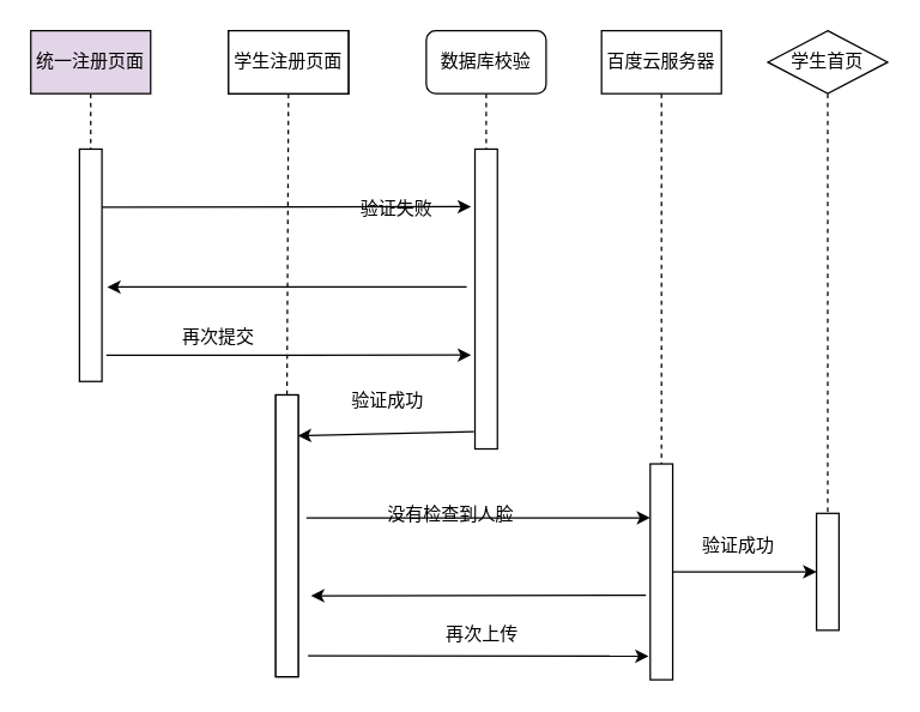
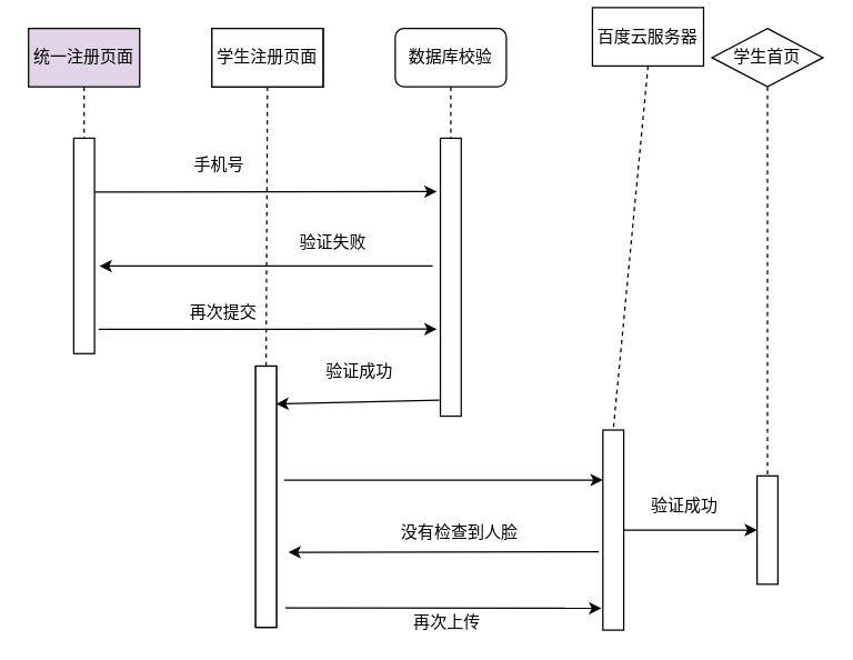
  <mxCell id="0" />
  <mxCell id="1" parent="0" />
  <mxCell id="2" style="edgeStyle=none;html=1;exitX=1;exitY=0.25;exitDx=0;exitDy=0;strokeColor=#000000;entryX=-0.171;entryY=0.192;entryDx=0;entryDy=0;entryPerimeter=0;fontColor=#000000;" parent="1" source="4" target="19" edge="1"><mxGeometry relative="1" as="geometry"><mxPoint x="320" y="135" as="targetPoint" /></mxGeometry></mxCell>
  <mxCell id="3" style="edgeStyle=none;html=1;exitX=1.195;exitY=0.887;exitDx=0;exitDy=0;entryX=-0.171;entryY=0.687;entryDx=0;entryDy=0;strokeColor=#000000;fontColor=#000000;exitPerimeter=0;entryPerimeter=0;" parent="1" source="4" target="19" edge="1"><mxGeometry relative="1" as="geometry" /></mxCell>
  <mxCell id="4" value="" style="rounded=0;whiteSpace=wrap;html=1;fillColor=#FFFFFF;strokeColor=#000000;fontColor=#000000;" parent="1" vertex="1"><mxGeometry x="52.5" y="99" width="15" height="155" as="geometry" /></mxCell>
  <mxCell id="5" value="学生注册页面" style="rounded=0;whiteSpace=wrap;html=1;fontColor=#000000;" parent="1" vertex="1"><mxGeometry x="152" y="20" width="80" height="42" as="geometry" /></mxCell>
  <mxCell id="6" style="edgeStyle=none;rounded=0;html=1;exitX=0.5;exitY=1;exitDx=0;exitDy=0;entryX=0.5;entryY=0;entryDx=0;entryDy=0;dashed=1;strokeColor=#000000;fontColor=#000000;endArrow=none;endFill=0;" parent="1" source="7" target="19" edge="1"><mxGeometry relative="1" as="geometry" /></mxCell>
  <mxCell id="7" value="数据库校验" style="whiteSpace=wrap;html=1;fillColor=#FFFFFF;strokeColor=#000000;fontColor=#000000;rounded=1;" parent="1" vertex="1"><mxGeometry x="284" y="20" width="80" height="42" as="geometry" /></mxCell>
  <mxCell id="8" style="edgeStyle=none;rounded=0;html=1;exitX=0.5;exitY=1;exitDx=0;exitDy=0;entryX=0.5;entryY=0;entryDx=0;entryDy=0;dashed=1;strokeColor=#000000;fontColor=#000000;endArrow=none;endFill=0;" parent="1" source="9" target="29" edge="1"><mxGeometry relative="1" as="geometry" /></mxCell>
- <mxCell id="9" value="百度云服务器" style="rounded=0;whiteSpace=wrap;html=1;fillColor=#FFFFFF;strokeColor=#000000;fontColor=#000000;" parent="1" vertex="1"><mxGeometry x="401" y="20" width="80" height="42" as="geometry" /></mxCell>
+ <mxCell id="9" value="百度云服务器" style="rounded=0;whiteSpace=wrap;html=1;fillColor=#FFFFFF;strokeColor=#000000;fontColor=#000000;" parent="1" vertex="1"><mxGeometry x="426" y="5" width="80" height="42" as="geometry" /></mxCell>
  <mxCell id="10" style="edgeStyle=none;rounded=0;html=1;exitX=0.5;exitY=1;exitDx=0;exitDy=0;entryX=0.5;entryY=0;entryDx=0;entryDy=0;dashed=1;strokeColor=#000000;fontColor=#000000;endArrow=none;endFill=0;" parent="1" source="11" target="32" edge="1"><mxGeometry relative="1" as="geometry" /></mxCell>
  <mxCell id="11" value="学生首页" style="rhombus;whiteSpace=wrap;html=1;fillColor=#FFFFFF;strokeColor=#000000;fontColor=#000000;" parent="1" vertex="1"><mxGeometry x="512" y="20" width="80" height="42" as="geometry" /></mxCell>
  <mxCell id="12" style="edgeStyle=none;html=1;exitX=0.5;exitY=1;exitDx=0;exitDy=0;entryX=0.5;entryY=0;entryDx=0;entryDy=0;strokeColor=#000000;fontColor=#000000;rounded=0;endArrow=none;endFill=0;dashed=1;" parent="1" source="13" target="4" edge="1"><mxGeometry relative="1" as="geometry" /></mxCell>
  <mxCell id="13" value="统一注册页面" style="rounded=0;whiteSpace=wrap;html=1;fillColor=#e1d5e7;strokeColor=#000000;fontColor=#000000;" parent="1" vertex="1"><mxGeometry x="20" y="20" width="80" height="42" as="geometry" /></mxCell>
  <mxCell id="14" value="学生注册页面" style="rounded=0;whiteSpace=wrap;html=1;fontColor=#000000;" parent="1" vertex="1"><mxGeometry x="152" y="20" width="80" height="42" as="geometry" /></mxCell>
  <mxCell id="15" style="edgeStyle=none;rounded=0;html=1;exitX=0.5;exitY=1;exitDx=0;exitDy=0;entryX=0.5;entryY=0;entryDx=0;entryDy=0;dashed=1;strokeColor=#000000;fontColor=#000000;endArrow=none;endFill=0;" parent="1" source="16" target="25" edge="1"><mxGeometry relative="1" as="geometry" /></mxCell>
  <mxCell id="16" value="学生注册页面" style="rounded=0;whiteSpace=wrap;html=1;fillColor=#FFFFFF;strokeColor=#000000;fontColor=#000000;" parent="1" vertex="1"><mxGeometry x="152" y="20" width="80" height="42" as="geometry" /></mxCell>
  <mxCell id="17" style="edgeStyle=none;html=1;strokeColor=#000000;fontColor=#000000;" parent="1" edge="1"><mxGeometry relative="1" as="geometry"><mxPoint x="311" y="191" as="sourcePoint" /><mxPoint x="71" y="191" as="targetPoint" /></mxGeometry></mxCell>
  <mxCell id="18" style="edgeStyle=none;html=1;exitX=-0.047;exitY=0.942;exitDx=0;exitDy=0;entryX=0.982;entryY=0.145;entryDx=0;entryDy=0;entryPerimeter=0;strokeColor=#000000;fontColor=#000000;exitPerimeter=0;" parent="1" source="19" target="25" edge="1"><mxGeometry relative="1" as="geometry" /></mxCell>
  <mxCell id="19" value="" style="rounded=0;whiteSpace=wrap;html=1;fillColor=#FFFFFF;strokeColor=#000000;fontColor=#000000;" parent="1" vertex="1"><mxGeometry x="316.5" y="99" width="15" height="200" as="geometry" /></mxCell>
- <mxCell id="21" value="验证失败" style="text;html=1;align=center;verticalAlign=middle;resizable=0;points=[];autosize=1;strokeColor=none;fillColor=none;fontColor=#000000;" parent="1" vertex="1"><mxGeometry x="231" y="126" width="66" height="26" as="geometry" /></mxCell>
- <mxCell id="22" value="再次提交" style="text;html=1;align=center;verticalAlign=middle;resizable=0;points=[];autosize=1;strokeColor=none;fillColor=none;fontColor=#000000;" parent="1" vertex="1"><mxGeometry x="112" y="212" width="66" height="26" as="geometry" /></mxCell>
+ <mxCell id="20" value="&lt;font&gt;手机号&lt;/font&gt;" style="text;html=1;align=center;verticalAlign=middle;resizable=0;points=[];autosize=1;strokeColor=none;fillColor=none;fontColor=#000000;" parent="1" vertex="1"><mxGeometry x="129.5" y="105" width="54" height="26" as="geometry" /></mxCell>
+ <mxCell id="21" value="验证失败" style="text;html=1;align=center;verticalAlign=middle;resizable=0;points=[];autosize=1;strokeColor=none;fillColor=none;fontColor=#000000;" parent="1" vertex="1"><mxGeometry x="206" y="161" width="66" height="26" as="geometry" /></mxCell>
+ <mxCell id="22" value="再次提交" style="text;html=1;align=center;verticalAlign=middle;resizable=0;points=[];autosize=1;strokeColor=none;fillColor=none;fontColor=#000000;" parent="1" vertex="1"><mxGeometry x="127" y="212" width="66" height="26" as="geometry" /></mxCell>
  <mxCell id="23" style="edgeStyle=none;html=1;entryX=0;entryY=0.25;entryDx=0;entryDy=0;strokeColor=#000000;fontColor=#000000;" parent="1" target="29" edge="1"><mxGeometry relative="1" as="geometry"><mxPoint x="204" y="345" as="sourcePoint" /></mxGeometry></mxCell>
  <mxCell id="24" style="edgeStyle=none;html=1;entryX=-0.069;entryY=0.891;entryDx=0;entryDy=0;strokeColor=#000000;fontColor=#000000;entryPerimeter=0;" parent="1" target="29" edge="1"><mxGeometry relative="1" as="geometry"><mxPoint x="205" y="437" as="sourcePoint" /></mxGeometry></mxCell>
  <mxCell id="25" value="" style="rounded=0;whiteSpace=wrap;html=1;fontColor=#000000;" parent="1" vertex="1"><mxGeometry x="183.5" y="263" width="15" height="188" as="geometry" /></mxCell>
  <mxCell id="26" value="验证成功" style="text;html=1;align=center;verticalAlign=middle;resizable=0;points=[];autosize=1;strokeColor=none;fillColor=none;fontColor=#000000;" parent="1" vertex="1"><mxGeometry x="225" y="254" width="66" height="26" as="geometry" /></mxCell>
  <mxCell id="27" style="edgeStyle=none;html=1;exitX=-0.193;exitY=0.608;exitDx=0;exitDy=0;strokeColor=#000000;fontColor=#000000;exitPerimeter=0;" parent="1" source="29" edge="1"><mxGeometry relative="1" as="geometry"><mxPoint x="207" y="397" as="targetPoint" /></mxGeometry></mxCell>
  <mxCell id="28" style="edgeStyle=none;html=1;exitX=1;exitY=0.5;exitDx=0;exitDy=0;entryX=0;entryY=0.5;entryDx=0;entryDy=0;strokeColor=#000000;fontColor=#000000;" parent="1" source="29" target="32" edge="1"><mxGeometry relative="1" as="geometry" /></mxCell>
  <mxCell id="29" value="" style="rounded=0;whiteSpace=wrap;html=1;fillColor=#FFFFFF;strokeColor=#000000;fontColor=#000000;" parent="1" vertex="1"><mxGeometry x="433.5" y="309" width="15" height="144" as="geometry" /></mxCell>
- <mxCell id="30" value="没有检查到人脸" style="text;html=1;align=center;verticalAlign=middle;resizable=0;points=[];autosize=1;strokeColor=none;fillColor=none;fontColor=#000000;" parent="1" vertex="1"><mxGeometry x="249" y="330" width="102" height="26" as="geometry" /></mxCell>
- <mxCell id="31" value="再次上传" style="text;html=1;align=center;verticalAlign=middle;resizable=0;points=[];autosize=1;strokeColor=none;fillColor=none;fontColor=#000000;" parent="1" vertex="1"><mxGeometry x="288" y="410" width="66" height="26" as="geometry" /></mxCell>
+ <mxCell id="30" value="没有检查到人脸" style="text;html=1;align=center;verticalAlign=middle;resizable=0;points=[];autosize=1;strokeColor=none;fillColor=none;fontColor=#000000;" parent="1" vertex="1"><mxGeometry x="279" y="370" width="102" height="26" as="geometry" /></mxCell>
+ <mxCell id="31" value="再次上传" style="text;html=1;align=center;verticalAlign=middle;resizable=0;points=[];autosize=1;strokeColor=none;fillColor=none;fontColor=#000000;" parent="1" vertex="1"><mxGeometry x="288" y="435" width="66" height="26" as="geometry" /></mxCell>
  <mxCell id="32" value="" style="rounded=0;whiteSpace=wrap;html=1;fillColor=#FFFFFF;strokeColor=#000000;fontColor=#000000;" parent="1" vertex="1"><mxGeometry x="544.5" y="342" width="15" height="78" as="geometry" /></mxCell>
  <mxCell id="33" style="edgeStyle=none;rounded=0;html=1;exitX=0;exitY=0.25;exitDx=0;exitDy=0;entryX=1;entryY=0.25;entryDx=0;entryDy=0;dashed=1;strokeColor=#000000;fontColor=#000000;endArrow=none;endFill=0;" parent="1" source="25" target="25" edge="1"><mxGeometry relative="1" as="geometry" /></mxCell>
  <mxCell id="34" value="验证成功" style="text;html=1;align=center;verticalAlign=middle;resizable=0;points=[];autosize=1;strokeColor=none;fillColor=none;fontColor=#000000;" parent="1" vertex="1"><mxGeometry x="459" y="351" width="66" height="26" as="geometry" /></mxCell>
  <mxCell id="35" value="" style="rounded=0;whiteSpace=wrap;html=1;fillColor=#FFFFFF;strokeColor=#000000;fontColor=#000000;" parent="1" vertex="1"><mxGeometry x="183.5" y="263" width="15" height="188" as="geometry" /></mxCell>
